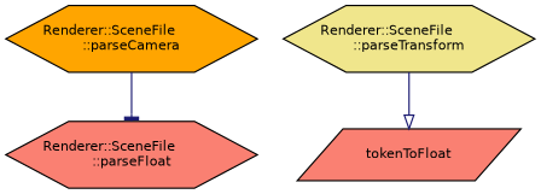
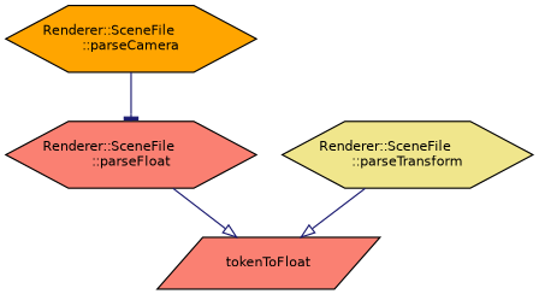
  digraph {
    rankdir=TB
    node [color=black fillcolor=salmon fontname=Helvetica fontsize=10 shape=hexagon style=filled]
    edge [arrowhead=onormal color=midnightblue fontname=Helvetica fontsize=10 labelfontname=Helvetica labelfontsize=10 style=solid]
    n1 [fillcolor=orange fontcolor=black height=0.2 label="Renderer::SceneFile\l::parseCamera" width=0.4]
    n2 [height=0.2 label="Renderer::SceneFile\l::parseFloat" width=0.4]
    n3 [height=0.2 label=tokenToFloat shape=parallelogram width=0.4]
    n4 [fillcolor=khaki height=0.2 label="Renderer::SceneFile\l::parseTransform" width=0.4]
    n1 -> n2 [arrowhead=tee]
+   n2 -> n3
    n4 -> n3
  }
